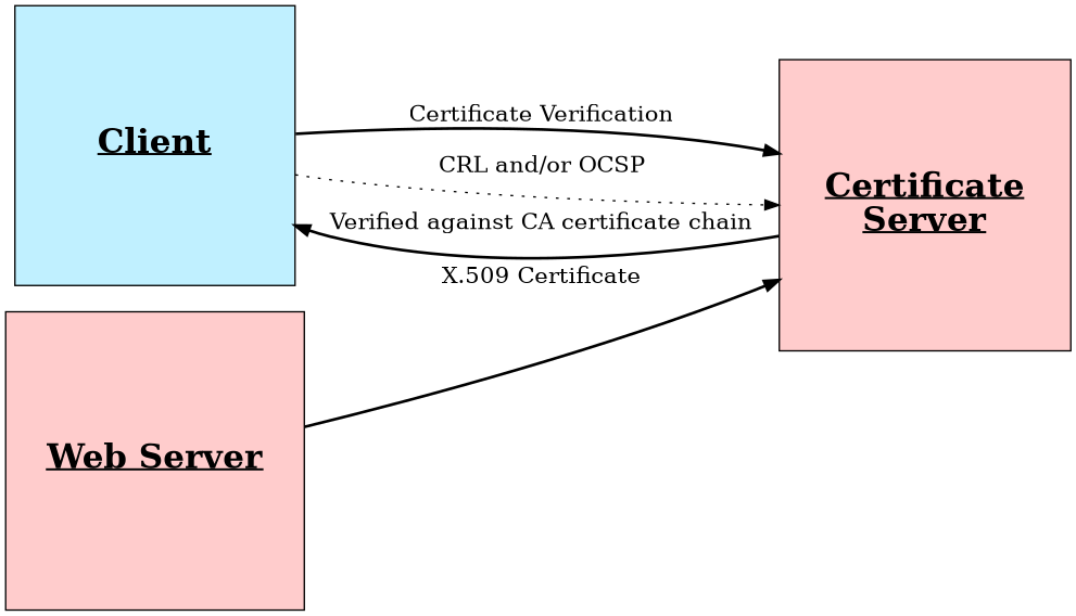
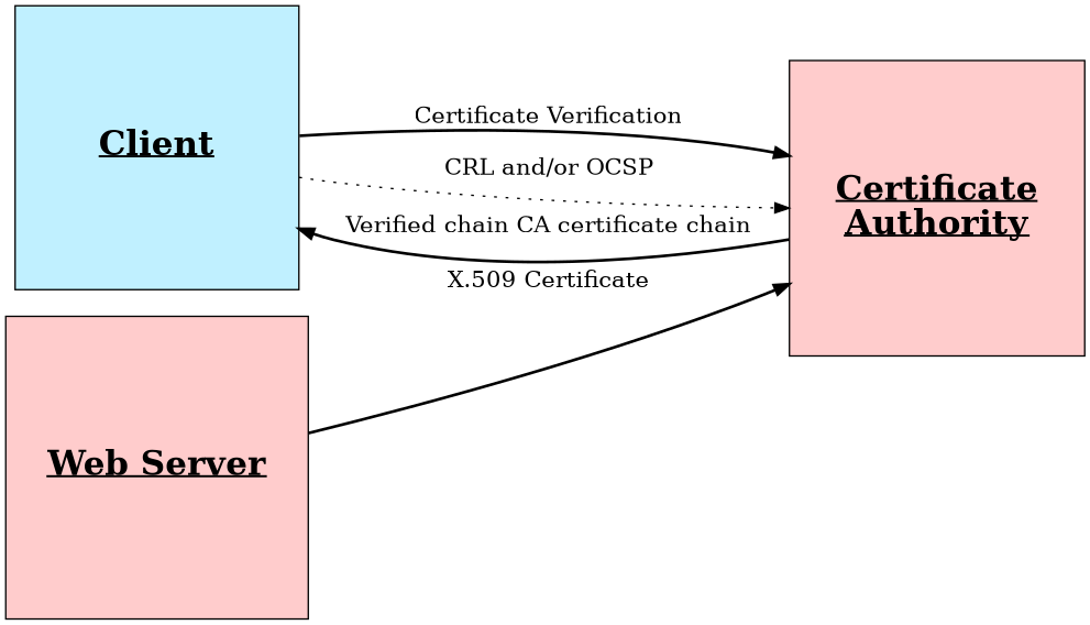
  digraph {
    rankdir=LR
    node [fillcolor="#FFCCCC" fontsize=24 shape=square style=filled]
    edge [fontsize=16 style=bold]
    n1 [fillcolor="#C0F0FF" label=<<B><U>Client</U></B>> margin=0.8]
-   n2 [label=<<B><U>Certificate<BR/>Server</U></B>> margin=0.45]
+   n2 [label=<<B><U>Certificate<BR/>Authority</U></B>> margin=0.45]
    n3 [label=<<B><U>Web Server</U></B>> margin=0.4]
    n1 -> n2 [label="Certificate Verification"]
    n1 -> n2 [label="CRL and/or OCSP" style=dotted]
-   n2 -> n1 [label="Verified against CA certificate chain"]
+   n2 -> n1 [label="Verified chain CA certificate chain"]
    n3 -> n2 [label="X.509 Certificate"]
  }
